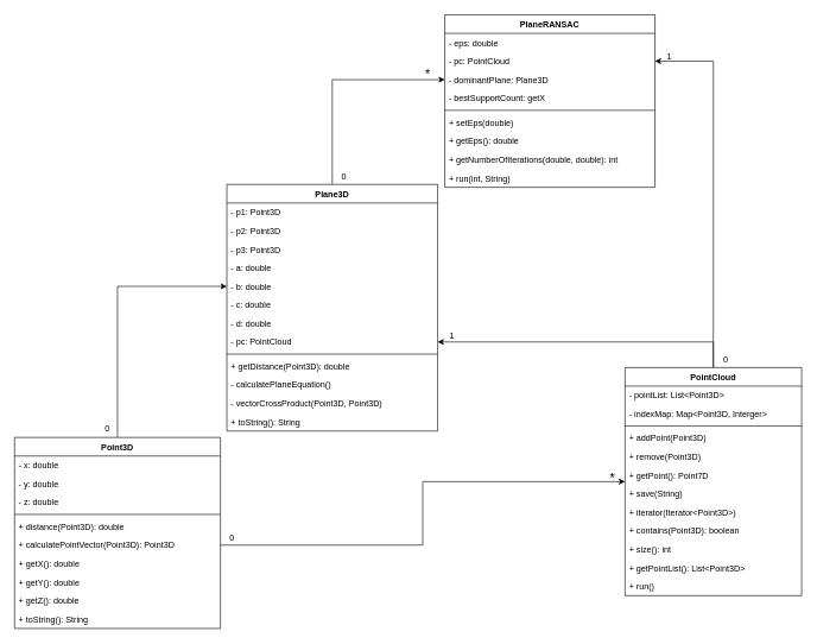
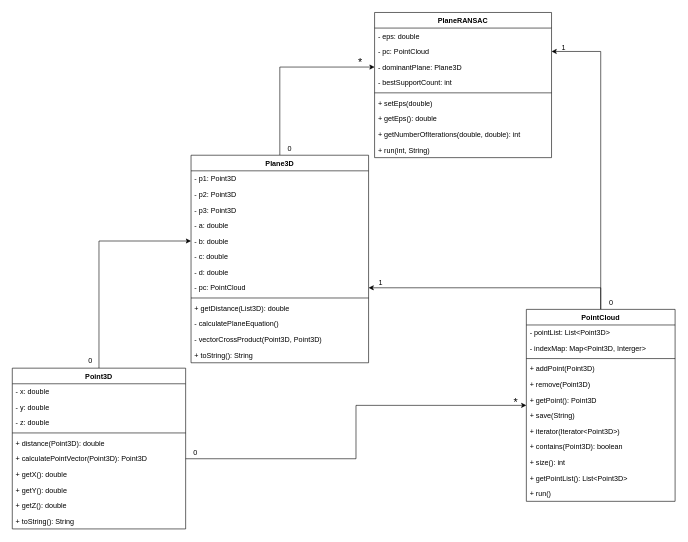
  <mxCell id="0" />
  <mxCell id="1" parent="0" />
  <mxCell id="2" style="edgeStyle=orthogonalEdgeStyle;rounded=0;orthogonalLoop=1;jettySize=auto;html=1;entryX=1;entryY=0.5;entryDx=0;entryDy=0;" edge="1" parent="1" source="4" target="38"><mxGeometry relative="1" as="geometry" /></mxCell>
  <mxCell id="3" style="edgeStyle=orthogonalEdgeStyle;rounded=0;orthogonalLoop=1;jettySize=auto;html=1;entryX=1;entryY=0.5;entryDx=0;entryDy=0;" edge="1" parent="1" source="4" target="46"><mxGeometry relative="1" as="geometry" /></mxCell>
  <mxCell id="4" value="PointCloud" style="swimlane;fontStyle=1;align=center;verticalAlign=top;childLayout=stackLayout;horizontal=1;startSize=26;horizontalStack=0;resizeParent=1;resizeParentMax=0;resizeLast=0;collapsible=1;marginBottom=0;" parent="1" vertex="1"><mxGeometry x="877" y="515" width="248" height="320" as="geometry" /></mxCell>
  <mxCell id="5" value="- pointList: List&lt;Point3D&gt;" style="text;strokeColor=none;fillColor=none;align=left;verticalAlign=top;spacingLeft=4;spacingRight=4;overflow=hidden;rotatable=0;points=[[0,0.5],[1,0.5]];portConstraint=eastwest;" parent="4" vertex="1"><mxGeometry y="26" width="248" height="26" as="geometry" /></mxCell>
  <mxCell id="6" value="- indexMap: Map&lt;Point3D, Interger&gt;" style="text;strokeColor=none;fillColor=none;align=left;verticalAlign=top;spacingLeft=4;spacingRight=4;overflow=hidden;rotatable=0;points=[[0,0.5],[1,0.5]];portConstraint=eastwest;" parent="4" vertex="1"><mxGeometry y="52" width="248" height="26" as="geometry" /></mxCell>
  <mxCell id="7" value="" style="line;strokeWidth=1;fillColor=none;align=left;verticalAlign=middle;spacingTop=-1;spacingLeft=3;spacingRight=3;rotatable=0;labelPosition=right;points=[];portConstraint=eastwest;strokeColor=inherit;" parent="4" vertex="1"><mxGeometry y="78" width="248" height="8" as="geometry" /></mxCell>
  <mxCell id="8" value="+ addPoint(Point3D)" style="text;strokeColor=none;fillColor=none;align=left;verticalAlign=top;spacingLeft=4;spacingRight=4;overflow=hidden;rotatable=0;points=[[0,0.5],[1,0.5]];portConstraint=eastwest;" parent="4" vertex="1"><mxGeometry y="86" width="248" height="26" as="geometry" /></mxCell>
  <mxCell id="9" value="+ remove(Point3D)" style="text;strokeColor=none;fillColor=none;align=left;verticalAlign=top;spacingLeft=4;spacingRight=4;overflow=hidden;rotatable=0;points=[[0,0.5],[1,0.5]];portConstraint=eastwest;" parent="4" vertex="1"><mxGeometry y="112" width="248" height="26" as="geometry" /></mxCell>
- <mxCell id="10" value="+ getPoint(): Point7D" style="text;strokeColor=none;fillColor=none;align=left;verticalAlign=top;spacingLeft=4;spacingRight=4;overflow=hidden;rotatable=0;points=[[0,0.5],[1,0.5]];portConstraint=eastwest;" parent="4" vertex="1"><mxGeometry y="138" width="248" height="26" as="geometry" /></mxCell>
+ <mxCell id="10" value="+ getPoint(): Point3D" style="text;strokeColor=none;fillColor=none;align=left;verticalAlign=top;spacingLeft=4;spacingRight=4;overflow=hidden;rotatable=0;points=[[0,0.5],[1,0.5]];portConstraint=eastwest;" parent="4" vertex="1"><mxGeometry y="138" width="248" height="26" as="geometry" /></mxCell>
  <mxCell id="11" value="+ save(String)" style="text;strokeColor=none;fillColor=none;align=left;verticalAlign=top;spacingLeft=4;spacingRight=4;overflow=hidden;rotatable=0;points=[[0,0.5],[1,0.5]];portConstraint=eastwest;" parent="4" vertex="1"><mxGeometry y="164" width="248" height="26" as="geometry" /></mxCell>
  <mxCell id="12" value="+ iterator(Iterator&lt;Point3D&gt;)" style="text;strokeColor=none;fillColor=none;align=left;verticalAlign=top;spacingLeft=4;spacingRight=4;overflow=hidden;rotatable=0;points=[[0,0.5],[1,0.5]];portConstraint=eastwest;" parent="4" vertex="1"><mxGeometry y="190" width="248" height="26" as="geometry" /></mxCell>
  <mxCell id="13" value="+ contains(Point3D): boolean" style="text;strokeColor=none;fillColor=none;align=left;verticalAlign=top;spacingLeft=4;spacingRight=4;overflow=hidden;rotatable=0;points=[[0,0.5],[1,0.5]];portConstraint=eastwest;" parent="4" vertex="1"><mxGeometry y="216" width="248" height="26" as="geometry" /></mxCell>
  <mxCell id="14" value="+ size(): int" style="text;strokeColor=none;fillColor=none;align=left;verticalAlign=top;spacingLeft=4;spacingRight=4;overflow=hidden;rotatable=0;points=[[0,0.5],[1,0.5]];portConstraint=eastwest;" parent="4" vertex="1"><mxGeometry y="242" width="248" height="26" as="geometry" /></mxCell>
  <mxCell id="15" value="+ getPointList(): List&lt;Point3D&gt;" style="text;strokeColor=none;fillColor=none;align=left;verticalAlign=top;spacingLeft=4;spacingRight=4;overflow=hidden;rotatable=0;points=[[0,0.5],[1,0.5]];portConstraint=eastwest;" parent="4" vertex="1"><mxGeometry y="268" width="248" height="26" as="geometry" /></mxCell>
  <mxCell id="16" value="+ run()" style="text;strokeColor=none;fillColor=none;align=left;verticalAlign=top;spacingLeft=4;spacingRight=4;overflow=hidden;rotatable=0;points=[[0,0.5],[1,0.5]];portConstraint=eastwest;" parent="4" vertex="1"><mxGeometry y="294" width="248" height="26" as="geometry" /></mxCell>
  <mxCell id="17" style="edgeStyle=orthogonalEdgeStyle;rounded=0;orthogonalLoop=1;jettySize=auto;html=1;entryX=0;entryY=0.5;entryDx=0;entryDy=0;" parent="1" source="18" target="35" edge="1"><mxGeometry relative="1" as="geometry" /></mxCell>
  <mxCell id="18" value="Point3D" style="swimlane;fontStyle=1;align=center;verticalAlign=top;childLayout=stackLayout;horizontal=1;startSize=26;horizontalStack=0;resizeParent=1;resizeParentMax=0;resizeLast=0;collapsible=1;marginBottom=0;" parent="1" vertex="1"><mxGeometry x="20" y="613" width="289" height="268" as="geometry" /></mxCell>
  <mxCell id="19" value="- x: double&#10;" style="text;strokeColor=none;fillColor=none;align=left;verticalAlign=top;spacingLeft=4;spacingRight=4;overflow=hidden;rotatable=0;points=[[0,0.5],[1,0.5]];portConstraint=eastwest;" parent="18" vertex="1"><mxGeometry y="26" width="289" height="26" as="geometry" /></mxCell>
  <mxCell id="20" value="- y: double" style="text;strokeColor=none;fillColor=none;align=left;verticalAlign=top;spacingLeft=4;spacingRight=4;overflow=hidden;rotatable=0;points=[[0,0.5],[1,0.5]];portConstraint=eastwest;" parent="18" vertex="1"><mxGeometry y="52" width="289" height="26" as="geometry" /></mxCell>
  <mxCell id="21" value="- z: double" style="text;strokeColor=none;fillColor=none;align=left;verticalAlign=top;spacingLeft=4;spacingRight=4;overflow=hidden;rotatable=0;points=[[0,0.5],[1,0.5]];portConstraint=eastwest;" parent="18" vertex="1"><mxGeometry y="78" width="289" height="26" as="geometry" /></mxCell>
  <mxCell id="22" value="" style="line;strokeWidth=1;fillColor=none;align=left;verticalAlign=middle;spacingTop=-1;spacingLeft=3;spacingRight=3;rotatable=0;labelPosition=right;points=[];portConstraint=eastwest;strokeColor=inherit;" parent="18" vertex="1"><mxGeometry y="104" width="289" height="8" as="geometry" /></mxCell>
  <mxCell id="23" value="+ distance(Point3D): double" style="text;strokeColor=none;fillColor=none;align=left;verticalAlign=top;spacingLeft=4;spacingRight=4;overflow=hidden;rotatable=0;points=[[0,0.5],[1,0.5]];portConstraint=eastwest;" parent="18" vertex="1"><mxGeometry y="112" width="289" height="26" as="geometry" /></mxCell>
  <mxCell id="24" value="+ calculatePointVector(Point3D): Point3D" style="text;strokeColor=none;fillColor=none;align=left;verticalAlign=top;spacingLeft=4;spacingRight=4;overflow=hidden;rotatable=0;points=[[0,0.5],[1,0.5]];portConstraint=eastwest;" parent="18" vertex="1"><mxGeometry y="138" width="289" height="26" as="geometry" /></mxCell>
  <mxCell id="25" value="+ getX(): double" style="text;strokeColor=none;fillColor=none;align=left;verticalAlign=top;spacingLeft=4;spacingRight=4;overflow=hidden;rotatable=0;points=[[0,0.5],[1,0.5]];portConstraint=eastwest;" parent="18" vertex="1"><mxGeometry y="164" width="289" height="26" as="geometry" /></mxCell>
  <mxCell id="26" value="+ getY(): double" style="text;strokeColor=none;fillColor=none;align=left;verticalAlign=top;spacingLeft=4;spacingRight=4;overflow=hidden;rotatable=0;points=[[0,0.5],[1,0.5]];portConstraint=eastwest;" parent="18" vertex="1"><mxGeometry y="190" width="289" height="26" as="geometry" /></mxCell>
  <mxCell id="27" value="+ getZ(): double" style="text;strokeColor=none;fillColor=none;align=left;verticalAlign=top;spacingLeft=4;spacingRight=4;overflow=hidden;rotatable=0;points=[[0,0.5],[1,0.5]];portConstraint=eastwest;" parent="18" vertex="1"><mxGeometry y="216" width="289" height="26" as="geometry" /></mxCell>
  <mxCell id="28" value="+ toString(): String" style="text;strokeColor=none;fillColor=none;align=left;verticalAlign=top;spacingLeft=4;spacingRight=4;overflow=hidden;rotatable=0;points=[[0,0.5],[1,0.5]];portConstraint=eastwest;" parent="18" vertex="1"><mxGeometry y="242" width="289" height="26" as="geometry" /></mxCell>
  <mxCell id="29" style="edgeStyle=orthogonalEdgeStyle;rounded=0;orthogonalLoop=1;jettySize=auto;html=1;entryX=0;entryY=0.5;entryDx=0;entryDy=0;" edge="1" parent="1" source="30" target="47"><mxGeometry relative="1" as="geometry" /></mxCell>
  <mxCell id="30" value="Plane3D" style="swimlane;fontStyle=1;align=center;verticalAlign=top;childLayout=stackLayout;horizontal=1;startSize=26;horizontalStack=0;resizeParent=1;resizeParentMax=0;resizeLast=0;collapsible=1;marginBottom=0;" parent="1" vertex="1"><mxGeometry x="318" y="258" width="296" height="346" as="geometry" /></mxCell>
  <mxCell id="31" value="- p1: Point3D" style="text;strokeColor=none;fillColor=none;align=left;verticalAlign=top;spacingLeft=4;spacingRight=4;overflow=hidden;rotatable=0;points=[[0,0.5],[1,0.5]];portConstraint=eastwest;" parent="30" vertex="1"><mxGeometry y="26" width="296" height="26" as="geometry" /></mxCell>
  <mxCell id="32" value="- p2: Point3D" style="text;strokeColor=none;fillColor=none;align=left;verticalAlign=top;spacingLeft=4;spacingRight=4;overflow=hidden;rotatable=0;points=[[0,0.5],[1,0.5]];portConstraint=eastwest;" parent="30" vertex="1"><mxGeometry y="52" width="296" height="26" as="geometry" /></mxCell>
  <mxCell id="33" value="- p3: Point3D" style="text;strokeColor=none;fillColor=none;align=left;verticalAlign=top;spacingLeft=4;spacingRight=4;overflow=hidden;rotatable=0;points=[[0,0.5],[1,0.5]];portConstraint=eastwest;" parent="30" vertex="1"><mxGeometry y="78" width="296" height="26" as="geometry" /></mxCell>
  <mxCell id="34" value="- a: double" style="text;strokeColor=none;fillColor=none;align=left;verticalAlign=top;spacingLeft=4;spacingRight=4;overflow=hidden;rotatable=0;points=[[0,0.5],[1,0.5]];portConstraint=eastwest;" parent="30" vertex="1"><mxGeometry y="104" width="296" height="26" as="geometry" /></mxCell>
  <mxCell id="35" value="- b: double" style="text;strokeColor=none;fillColor=none;align=left;verticalAlign=top;spacingLeft=4;spacingRight=4;overflow=hidden;rotatable=0;points=[[0,0.5],[1,0.5]];portConstraint=eastwest;" parent="30" vertex="1"><mxGeometry y="130" width="296" height="26" as="geometry" /></mxCell>
  <mxCell id="36" value="- c: double" style="text;strokeColor=none;fillColor=none;align=left;verticalAlign=top;spacingLeft=4;spacingRight=4;overflow=hidden;rotatable=0;points=[[0,0.5],[1,0.5]];portConstraint=eastwest;" parent="30" vertex="1"><mxGeometry y="156" width="296" height="26" as="geometry" /></mxCell>
  <mxCell id="37" value="- d: double" style="text;strokeColor=none;fillColor=none;align=left;verticalAlign=top;spacingLeft=4;spacingRight=4;overflow=hidden;rotatable=0;points=[[0,0.5],[1,0.5]];portConstraint=eastwest;" parent="30" vertex="1"><mxGeometry y="182" width="296" height="26" as="geometry" /></mxCell>
  <mxCell id="38" value="- pc: PointCloud" style="text;strokeColor=none;fillColor=none;align=left;verticalAlign=top;spacingLeft=4;spacingRight=4;overflow=hidden;rotatable=0;points=[[0,0.5],[1,0.5]];portConstraint=eastwest;" vertex="1" parent="30"><mxGeometry y="208" width="296" height="26" as="geometry" /></mxCell>
  <mxCell id="39" value="" style="line;strokeWidth=1;fillColor=none;align=left;verticalAlign=middle;spacingTop=-1;spacingLeft=3;spacingRight=3;rotatable=0;labelPosition=right;points=[];portConstraint=eastwest;strokeColor=inherit;" parent="30" vertex="1"><mxGeometry y="234" width="296" height="8" as="geometry" /></mxCell>
- <mxCell id="40" value="+ getDistance(Point3D): double" style="text;strokeColor=none;fillColor=none;align=left;verticalAlign=top;spacingLeft=4;spacingRight=4;overflow=hidden;rotatable=0;points=[[0,0.5],[1,0.5]];portConstraint=eastwest;" parent="30" vertex="1"><mxGeometry y="242" width="296" height="26" as="geometry" /></mxCell>
+ <mxCell id="40" value="+ getDistance(List3D): double" style="text;strokeColor=none;fillColor=none;align=left;verticalAlign=top;spacingLeft=4;spacingRight=4;overflow=hidden;rotatable=0;points=[[0,0.5],[1,0.5]];portConstraint=eastwest;" parent="30" vertex="1"><mxGeometry y="242" width="296" height="26" as="geometry" /></mxCell>
  <mxCell id="41" value="- calculatePlaneEquation()" style="text;strokeColor=none;fillColor=none;align=left;verticalAlign=top;spacingLeft=4;spacingRight=4;overflow=hidden;rotatable=0;points=[[0,0.5],[1,0.5]];portConstraint=eastwest;" parent="30" vertex="1"><mxGeometry y="268" width="296" height="26" as="geometry" /></mxCell>
  <mxCell id="42" value="- vectorCrossProduct(Point3D, Point3D)" style="text;strokeColor=none;fillColor=none;align=left;verticalAlign=top;spacingLeft=4;spacingRight=4;overflow=hidden;rotatable=0;points=[[0,0.5],[1,0.5]];portConstraint=eastwest;" parent="30" vertex="1"><mxGeometry y="294" width="296" height="26" as="geometry" /></mxCell>
  <mxCell id="43" value="+ toString(): String" style="text;strokeColor=none;fillColor=none;align=left;verticalAlign=top;spacingLeft=4;spacingRight=4;overflow=hidden;rotatable=0;points=[[0,0.5],[1,0.5]];portConstraint=eastwest;" parent="30" vertex="1"><mxGeometry y="320" width="296" height="26" as="geometry" /></mxCell>
  <mxCell id="44" value="PlaneRANSAC" style="swimlane;fontStyle=1;align=center;verticalAlign=top;childLayout=stackLayout;horizontal=1;startSize=26;horizontalStack=0;resizeParent=1;resizeParentMax=0;resizeLast=0;collapsible=1;marginBottom=0;" parent="1" vertex="1"><mxGeometry x="624" y="20" width="295" height="242" as="geometry" /></mxCell>
  <mxCell id="45" value="- eps: double" style="text;strokeColor=none;fillColor=none;align=left;verticalAlign=top;spacingLeft=4;spacingRight=4;overflow=hidden;rotatable=0;points=[[0,0.5],[1,0.5]];portConstraint=eastwest;" parent="44" vertex="1"><mxGeometry y="26" width="295" height="26" as="geometry" /></mxCell>
  <mxCell id="46" value="- pc: PointCloud" style="text;strokeColor=none;fillColor=none;align=left;verticalAlign=top;spacingLeft=4;spacingRight=4;overflow=hidden;rotatable=0;points=[[0,0.5],[1,0.5]];portConstraint=eastwest;" parent="44" vertex="1"><mxGeometry y="52" width="295" height="26" as="geometry" /></mxCell>
  <mxCell id="47" value="- dominantPlane: Plane3D" style="text;strokeColor=none;fillColor=none;align=left;verticalAlign=top;spacingLeft=4;spacingRight=4;overflow=hidden;rotatable=0;points=[[0,0.5],[1,0.5]];portConstraint=eastwest;" parent="44" vertex="1"><mxGeometry y="78" width="295" height="26" as="geometry" /></mxCell>
- <mxCell id="48" value="- bestSupportCount: getX" style="text;strokeColor=none;fillColor=none;align=left;verticalAlign=top;spacingLeft=4;spacingRight=4;overflow=hidden;rotatable=0;points=[[0,0.5],[1,0.5]];portConstraint=eastwest;" parent="44" vertex="1"><mxGeometry y="104" width="295" height="26" as="geometry" /></mxCell>
+ <mxCell id="48" value="- bestSupportCount: int" style="text;strokeColor=none;fillColor=none;align=left;verticalAlign=top;spacingLeft=4;spacingRight=4;overflow=hidden;rotatable=0;points=[[0,0.5],[1,0.5]];portConstraint=eastwest;" parent="44" vertex="1"><mxGeometry y="104" width="295" height="26" as="geometry" /></mxCell>
  <mxCell id="49" value="" style="line;strokeWidth=1;fillColor=none;align=left;verticalAlign=middle;spacingTop=-1;spacingLeft=3;spacingRight=3;rotatable=0;labelPosition=right;points=[];portConstraint=eastwest;strokeColor=inherit;" parent="44" vertex="1"><mxGeometry y="130" width="295" height="8" as="geometry" /></mxCell>
  <mxCell id="50" value="+ setEps(double)" style="text;strokeColor=none;fillColor=none;align=left;verticalAlign=top;spacingLeft=4;spacingRight=4;overflow=hidden;rotatable=0;points=[[0,0.5],[1,0.5]];portConstraint=eastwest;" parent="44" vertex="1"><mxGeometry y="138" width="295" height="26" as="geometry" /></mxCell>
  <mxCell id="51" value="+ getEps(): double" style="text;strokeColor=none;fillColor=none;align=left;verticalAlign=top;spacingLeft=4;spacingRight=4;overflow=hidden;rotatable=0;points=[[0,0.5],[1,0.5]];portConstraint=eastwest;" parent="44" vertex="1"><mxGeometry y="164" width="295" height="26" as="geometry" /></mxCell>
  <mxCell id="52" value="+ getNumberOfIterations(double, double): int" style="text;strokeColor=none;fillColor=none;align=left;verticalAlign=top;spacingLeft=4;spacingRight=4;overflow=hidden;rotatable=0;points=[[0,0.5],[1,0.5]];portConstraint=eastwest;" parent="44" vertex="1"><mxGeometry y="190" width="295" height="26" as="geometry" /></mxCell>
  <mxCell id="53" value="+ run(int, String)" style="text;strokeColor=none;fillColor=none;align=left;verticalAlign=top;spacingLeft=4;spacingRight=4;overflow=hidden;rotatable=0;points=[[0,0.5],[1,0.5]];portConstraint=eastwest;" parent="44" vertex="1"><mxGeometry y="216" width="295" height="26" as="geometry" /></mxCell>
  <mxCell id="54" value="0" style="text;html=1;strokeColor=none;fillColor=none;align=center;verticalAlign=middle;whiteSpace=wrap;rounded=0;" vertex="1" parent="1"><mxGeometry x="130" y="590" width="41" height="21" as="geometry" /></mxCell>
  <mxCell id="55" style="edgeStyle=orthogonalEdgeStyle;rounded=0;orthogonalLoop=1;jettySize=auto;html=1;" edge="1" parent="1" source="24" target="4"><mxGeometry relative="1" as="geometry" /></mxCell>
  <mxCell id="56" value="0" style="text;html=1;strokeColor=none;fillColor=none;align=center;verticalAlign=middle;whiteSpace=wrap;rounded=0;" vertex="1" parent="1"><mxGeometry x="305" y="744" width="41" height="21" as="geometry" /></mxCell>
  <mxCell id="57" value="&lt;font style=&quot;font-size: 18px;&quot;&gt;*&lt;/font&gt;" style="text;html=1;strokeColor=none;fillColor=none;align=center;verticalAlign=middle;whiteSpace=wrap;rounded=0;" vertex="1" parent="1"><mxGeometry x="839" y="660" width="41" height="21" as="geometry" /></mxCell>
  <mxCell id="58" value="0" style="text;html=1;strokeColor=none;fillColor=none;align=center;verticalAlign=middle;whiteSpace=wrap;rounded=0;" vertex="1" parent="1"><mxGeometry x="998" y="494" width="41" height="21" as="geometry" /></mxCell>
  <mxCell id="59" value="1" style="text;html=1;strokeColor=none;fillColor=none;align=center;verticalAlign=middle;whiteSpace=wrap;rounded=0;" vertex="1" parent="1"><mxGeometry x="614" y="460" width="41" height="21" as="geometry" /></mxCell>
  <mxCell id="60" value="0" style="text;html=1;strokeColor=none;fillColor=none;align=center;verticalAlign=middle;whiteSpace=wrap;rounded=0;" vertex="1" parent="1"><mxGeometry x="462" y="237" width="41" height="21" as="geometry" /></mxCell>
  <mxCell id="61" value="&lt;font style=&quot;font-size: 18px;&quot;&gt;*&lt;/font&gt;" style="text;html=1;strokeColor=none;fillColor=none;align=center;verticalAlign=middle;whiteSpace=wrap;rounded=0;" vertex="1" parent="1"><mxGeometry x="580" y="92" width="41" height="21" as="geometry" /></mxCell>
  <mxCell id="62" value="1" style="text;html=1;strokeColor=none;fillColor=none;align=center;verticalAlign=middle;whiteSpace=wrap;rounded=0;" vertex="1" parent="1"><mxGeometry x="919" y="68" width="41" height="21" as="geometry" /></mxCell>
